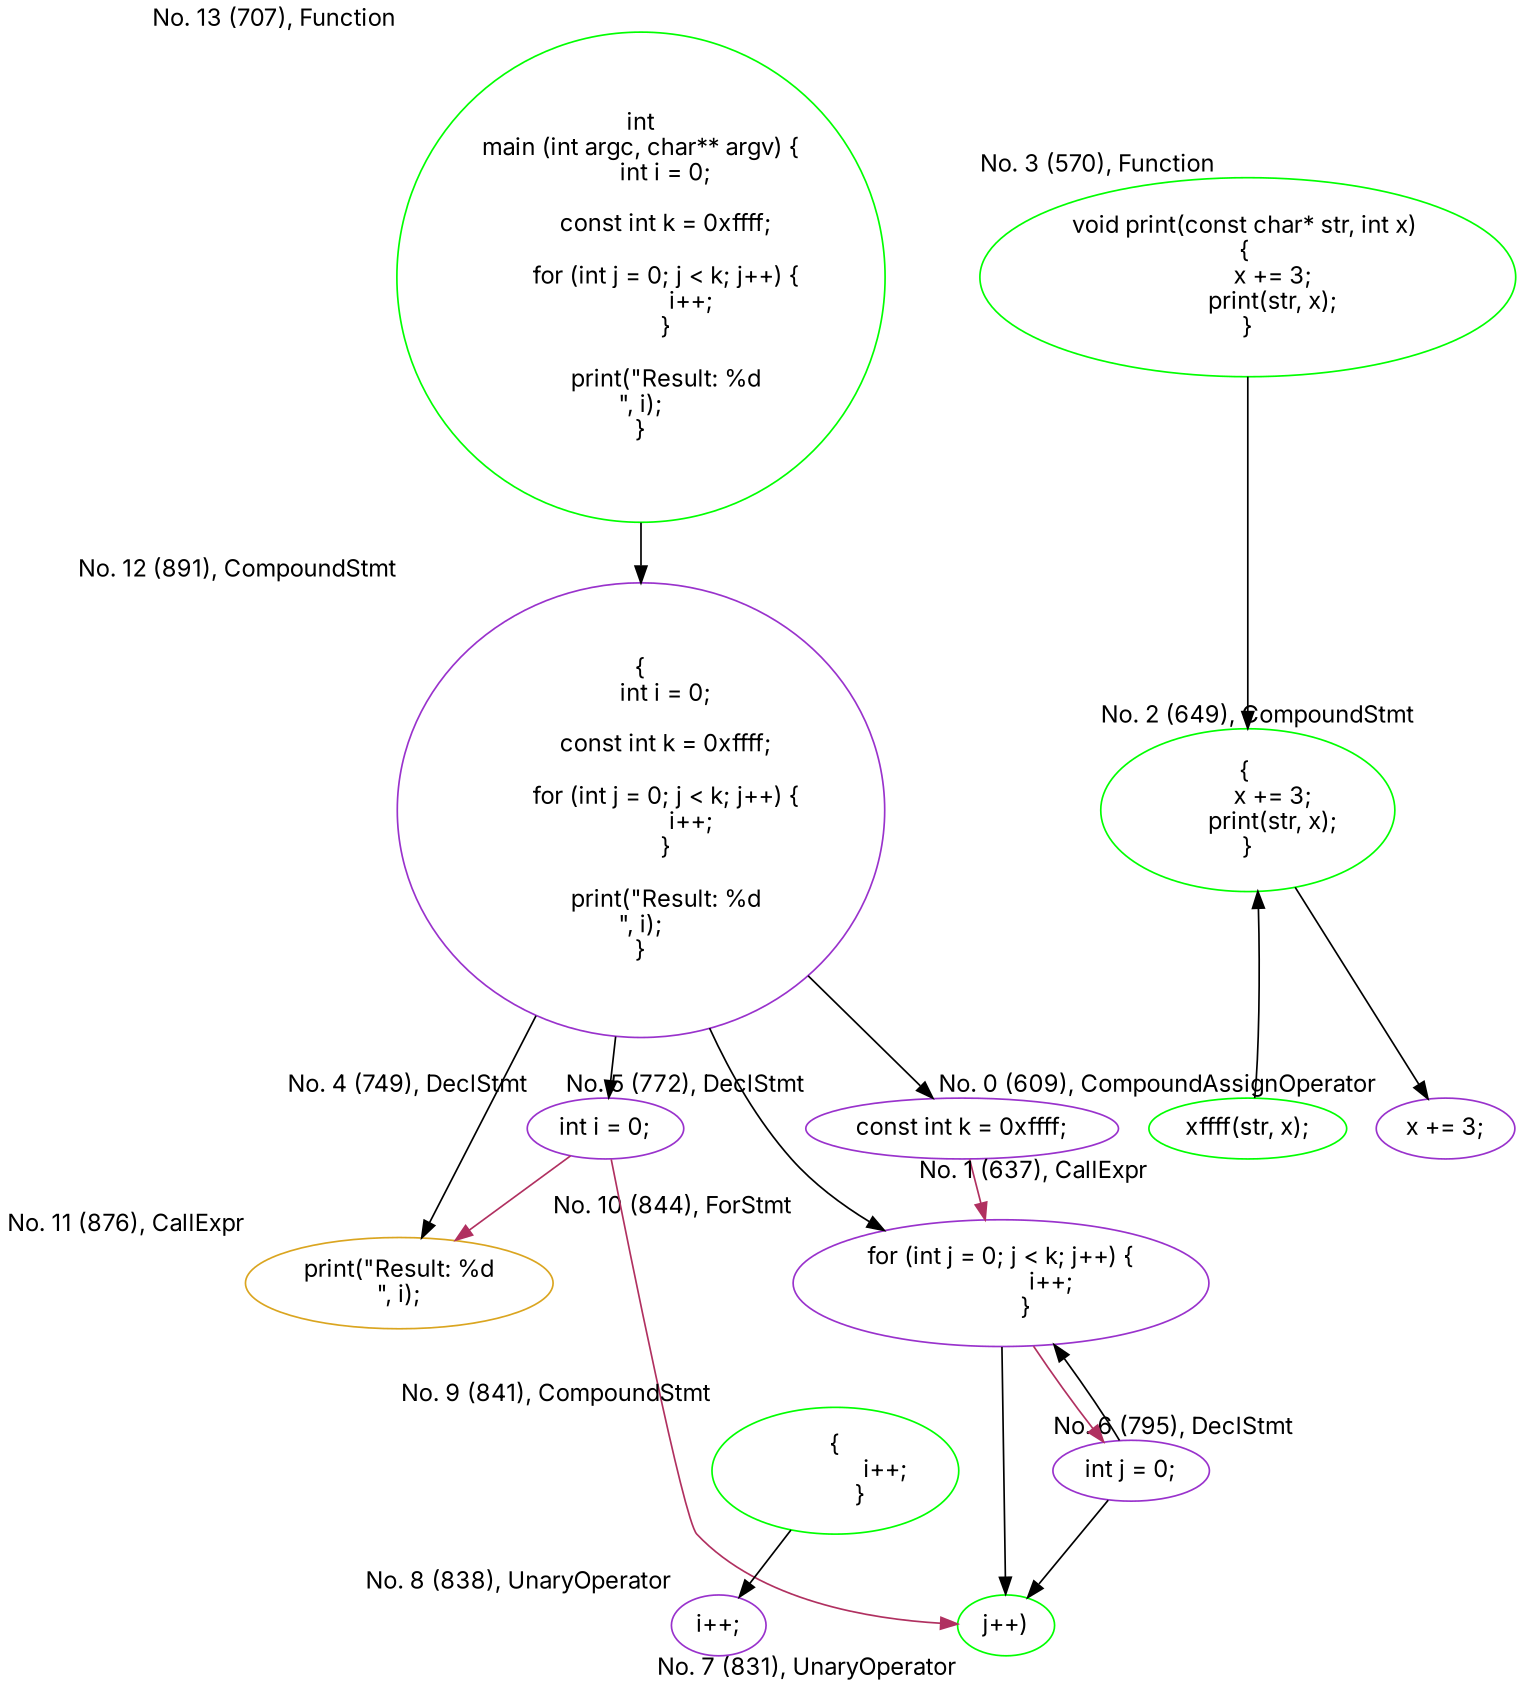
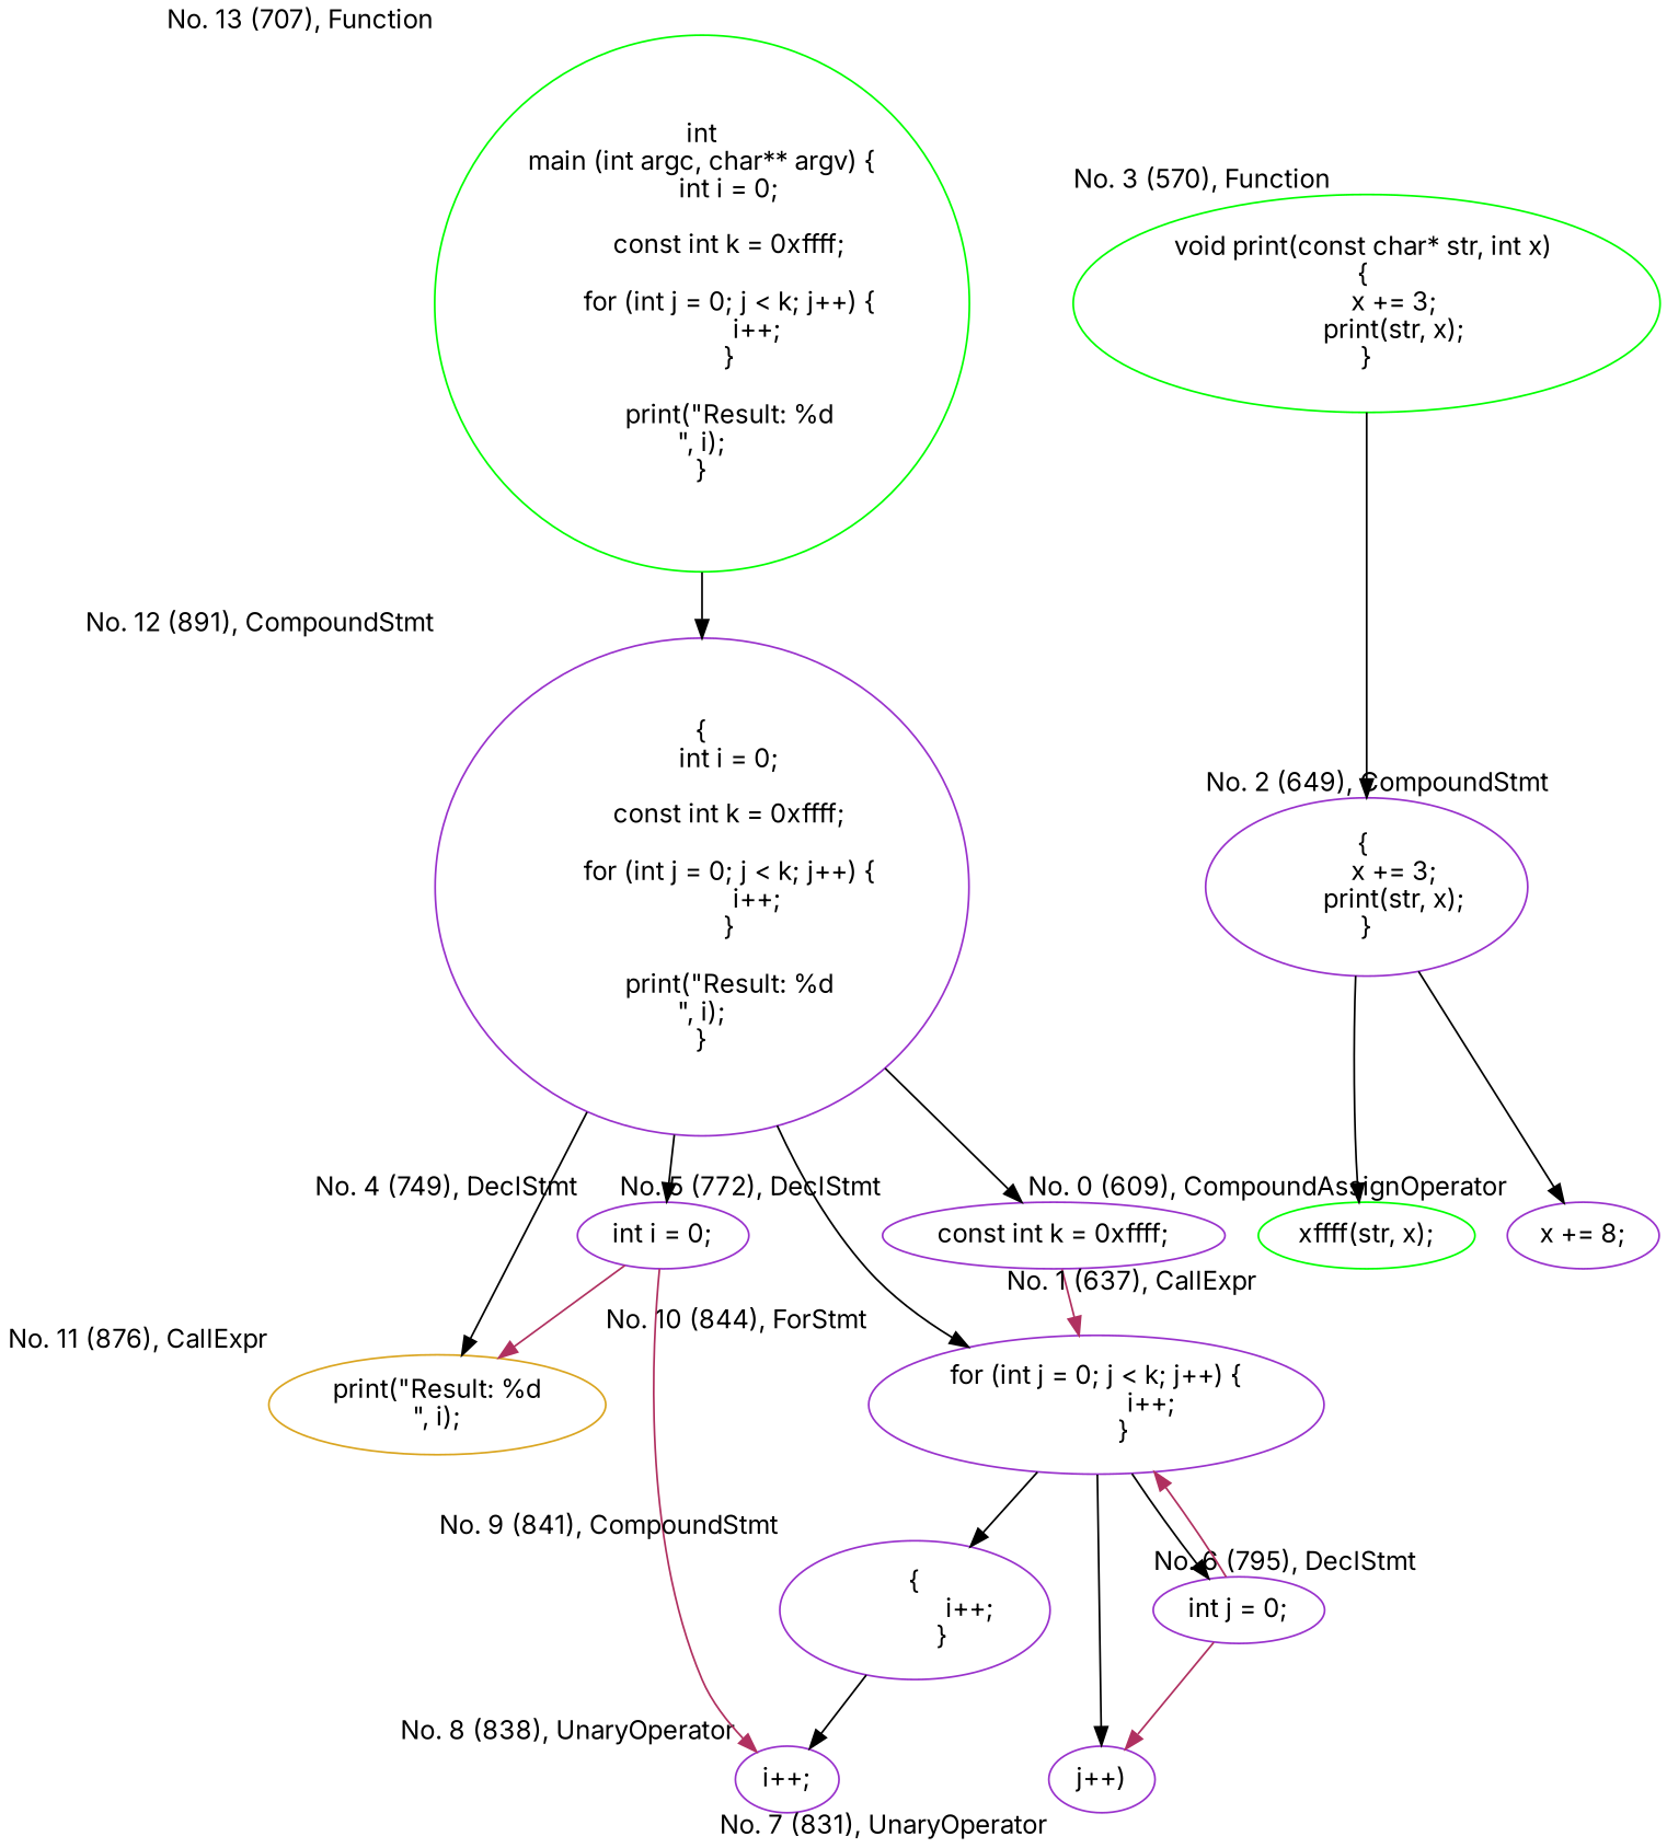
  digraph {
    fontname=Inter
    forcelabels=true
    rankdir=TD
    node [color=darkorchid fontname=Inter]
    edge [fontname=Inter]
    n1 [color=green label="int\nmain (int argc, char** argv) {\n	int i = 0;\n	\n	const int k = 0xffff;\n\n	for (int j = 0; j < k; j++) {\n		i++;\n	}\n\n	print(\"Result: %d\n\", i);\n}" xlabel="No. 13 (707), Function"]
    n2 [label="{\n	int i = 0;\n	\n	const int k = 0xffff;\n\n	for (int j = 0; j < k; j++) {\n		i++;\n	}\n\n	print(\"Result: %d\n\", i);\n}" xlabel="No. 12 (891), CompoundStmt"]
    n3 [label="int i = 0;" xlabel="No. 4 (749), DeclStmt"]
    n4 [color=goldenrod label="print(\"Result: %d\n\", i);" xlabel="No. 11 (876), CallExpr"]
    n5 [label="const int k = 0xffff;" xlabel="No. 5 (772), DeclStmt"]
    n6 [label="for (int j = 0; j < k; j++) {\n		i++;\n	}" xlabel="No. 10 (844), ForStmt"]
-   n7 [label="x += 3;" xlabel="No. 0 (609), CompoundAssignOperator"]
+   n7 [label="x += 8;" xlabel="No. 0 (609), CompoundAssignOperator"]
    n8 [color=green label="xffff(str, x);" xlabel="No. 1 (637), CallExpr"]
-   n9 [color=green label="{ \n	x += 3;\n	print(str, x);\n}" xlabel="No. 2 (649), CompoundStmt"]
+   n9 [label="{ \n	x += 3;\n	print(str, x);\n}" xlabel="No. 2 (649), CompoundStmt"]
    n10 [color=green label="void print(const char* str, int x) \n{ \n	x += 3;\n	print(str, x);\n}" xlabel="No. 3 (570), Function"]
    n11 [label="i++;" xlabel="No. 8 (838), UnaryOperator"]
    n12 [label="int j = 0;" xlabel="No. 6 (795), DeclStmt"]
-   n13 [color=green label="j++)" xlabel="No. 7 (831), UnaryOperator"]
-   n14 [color=green label="{\n		i++;\n	}" xlabel="No. 9 (841), CompoundStmt"]
+   n13 [label="j++)" xlabel="No. 7 (831), UnaryOperator"]
+   n14 [label="{\n		i++;\n	}" xlabel="No. 9 (841), CompoundStmt"]
    n1 -> n2
    n2 -> n3
    n2 -> n4
    n2 -> n5
    n2 -> n6
    n3 -> n4 [color=maroon]
-   n3 -> n13 [color=maroon]
+   n3 -> n11 [color=maroon]
    n5 -> n6 [color=maroon]
-   n6 -> n12 [color=maroon]
+   n6 -> n12
    n6 -> n13
+   n6 -> n14
    n9 -> n7
-   n8 -> n9
+   n9 -> n8
    n10 -> n9
-   n12 -> n6 [color=black]
-   n12 -> n13 [color=black]
+   n12 -> n6 [color=maroon]
+   n12 -> n13 [color=maroon]
    n14 -> n11
  }
